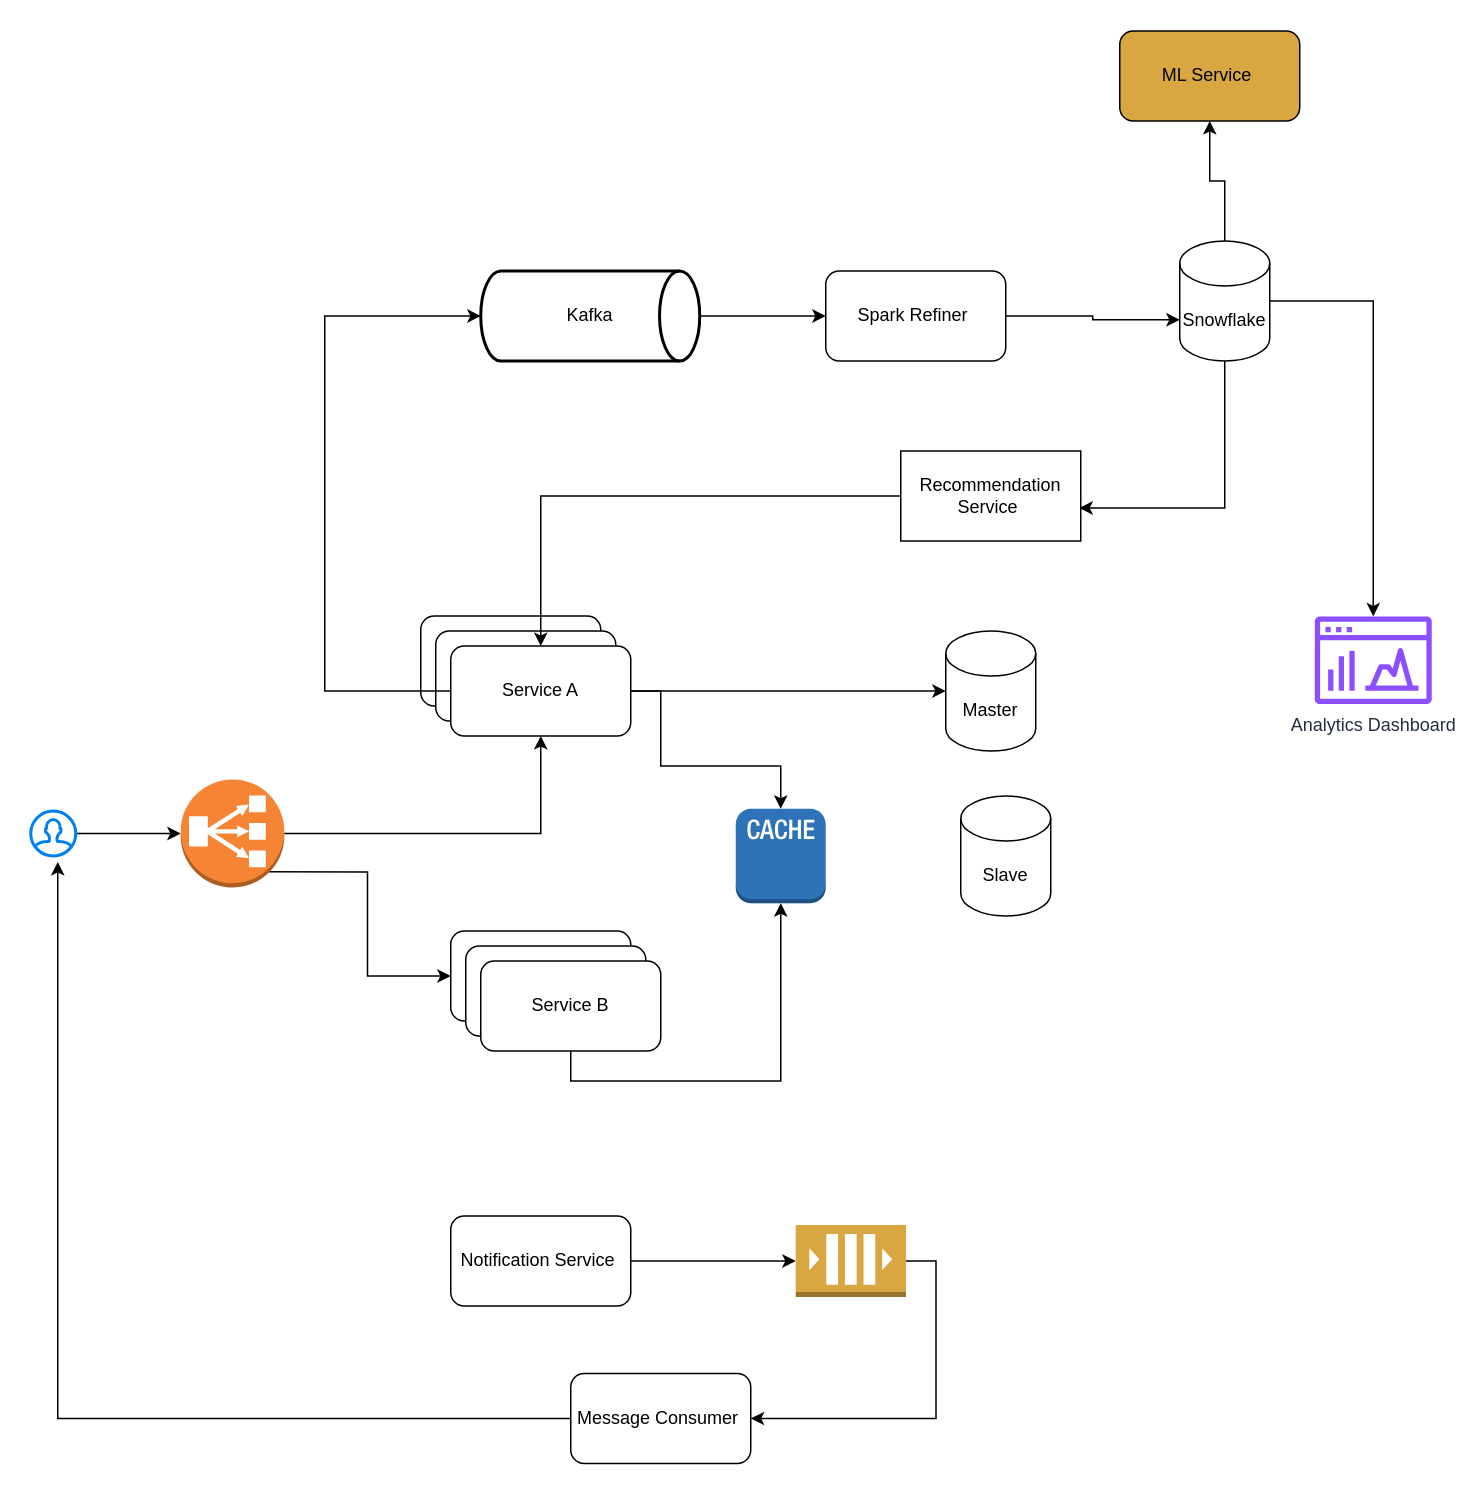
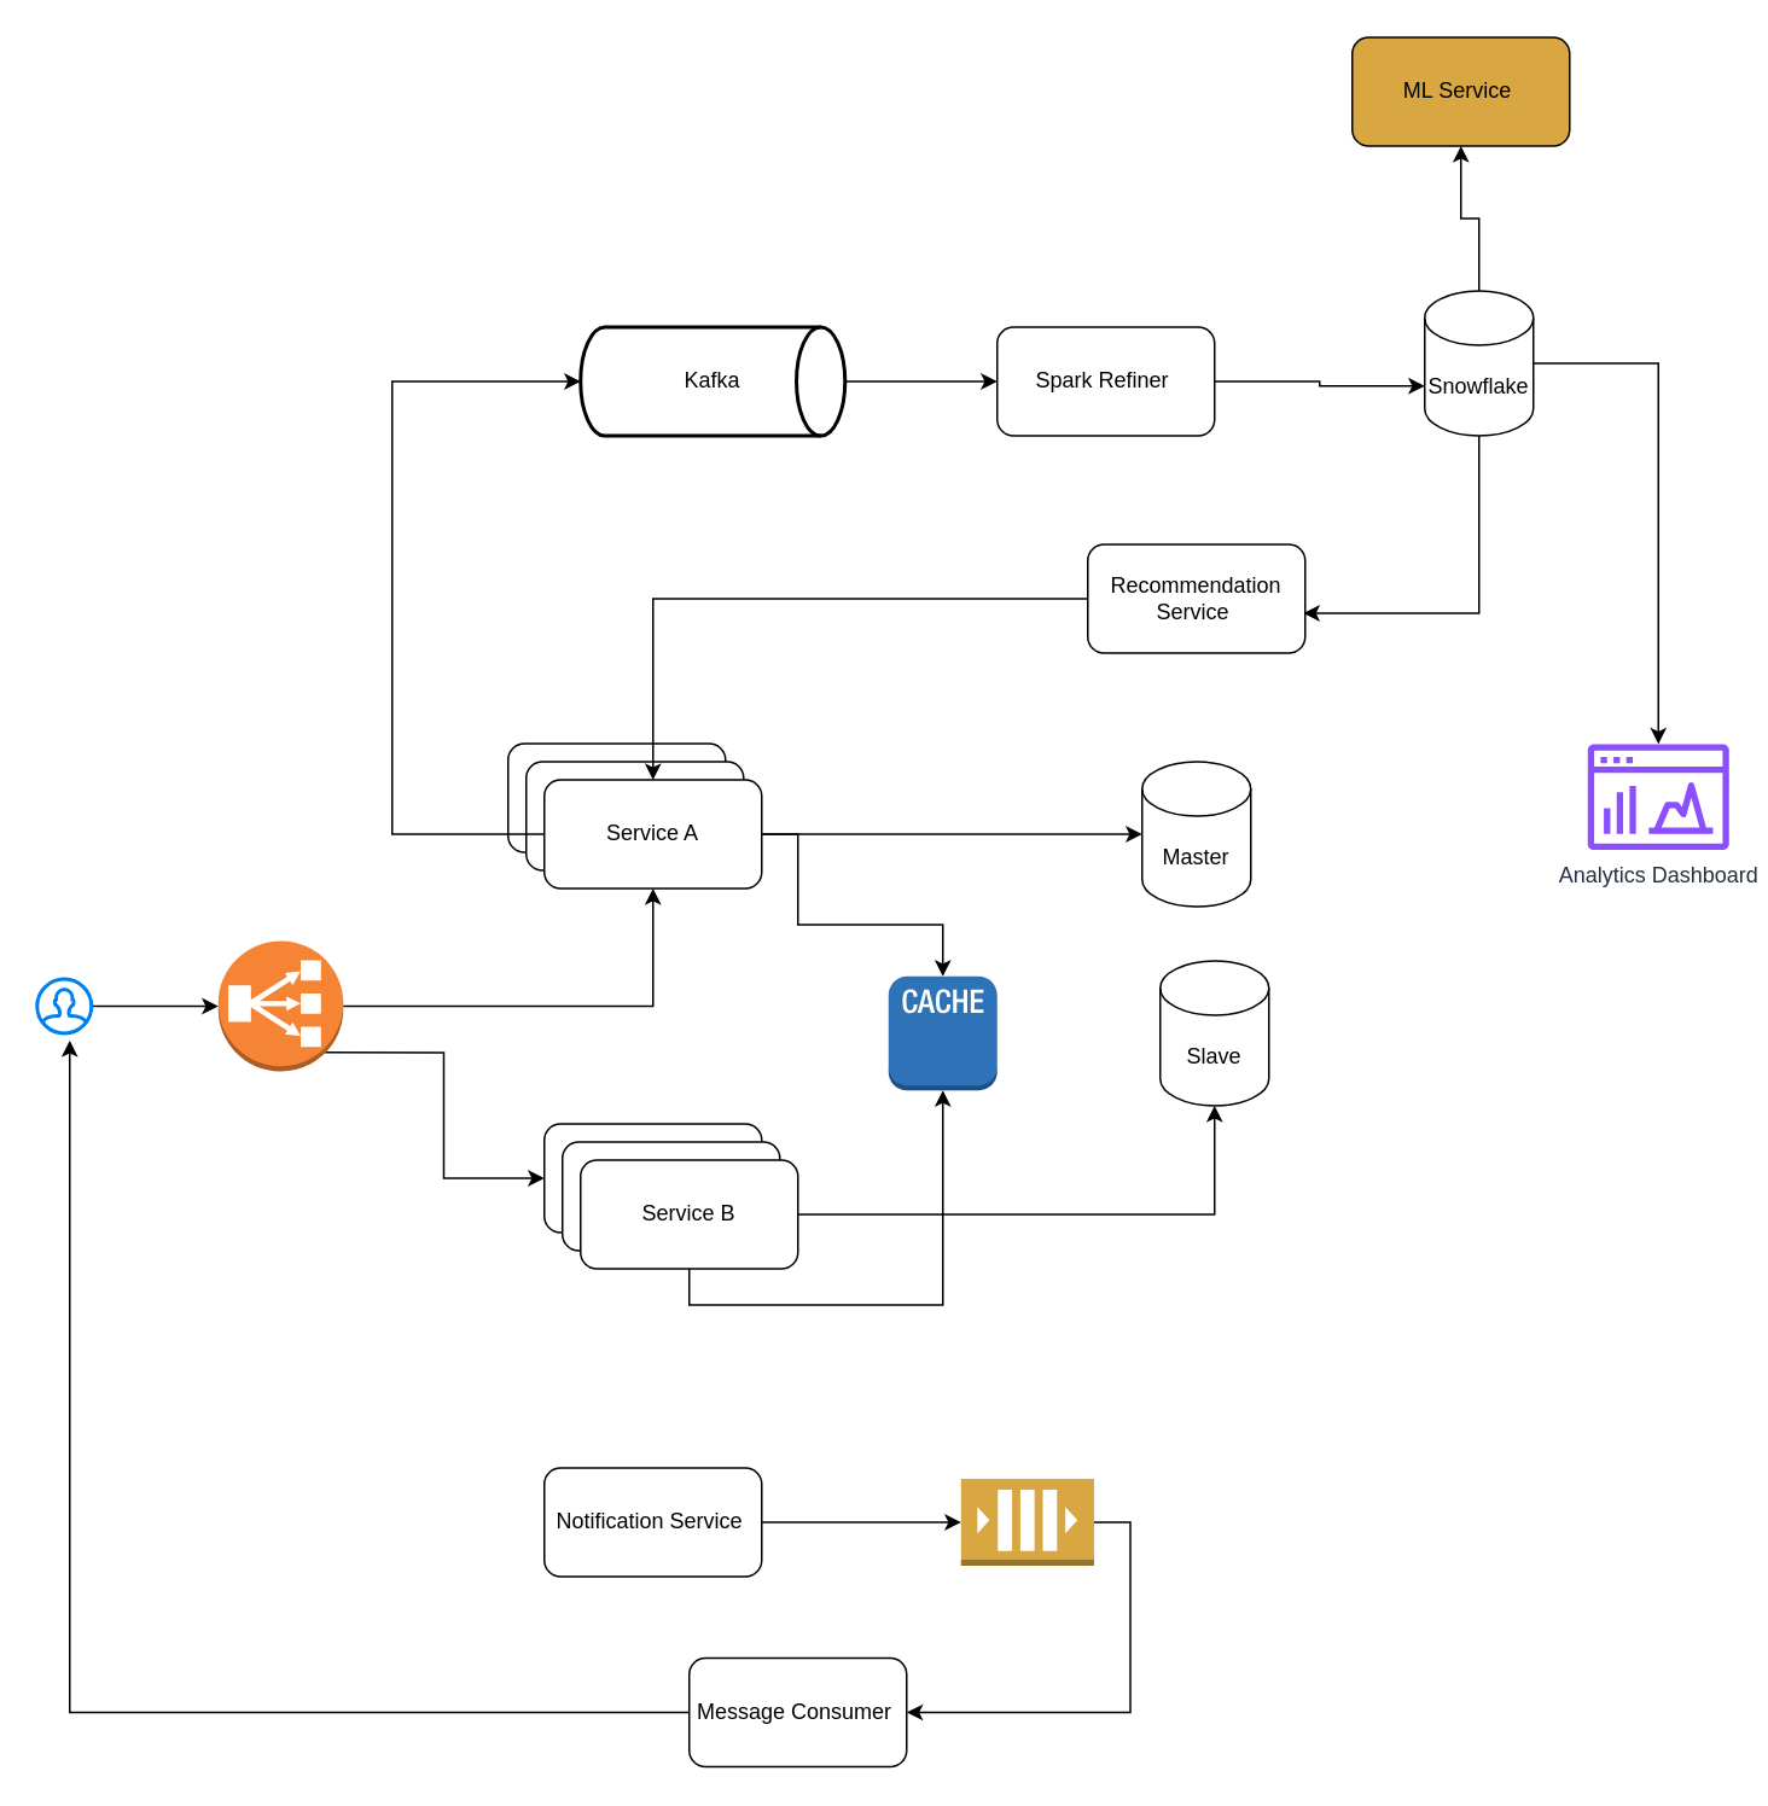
  <mxCell id="0" />
  <mxCell id="1" parent="0" />
  <mxCell id="2" value="" style="edgeStyle=orthogonalEdgeStyle;rounded=0;orthogonalLoop=1;jettySize=auto;html=1;" edge="1" parent="1" source="3" target="6"><mxGeometry relative="1" as="geometry" /></mxCell>
  <mxCell id="3" value="" style="html=1;verticalLabelPosition=bottom;align=center;labelBackgroundColor=#ffffff;verticalAlign=top;strokeWidth=2;strokeColor=#0080F0;shadow=0;dashed=0;shape=mxgraph.ios7.icons.user;" vertex="1" parent="1"><mxGeometry x="20" y="540" width="30" height="30" as="geometry" /></mxCell>
  <mxCell id="4" value="" style="edgeStyle=orthogonalEdgeStyle;rounded=0;orthogonalLoop=1;jettySize=auto;html=1;" edge="1" parent="1" source="6" target="13"><mxGeometry relative="1" as="geometry" /></mxCell>
  <mxCell id="5" style="edgeStyle=orthogonalEdgeStyle;rounded=0;orthogonalLoop=1;jettySize=auto;html=1;exitX=0.855;exitY=0.855;exitDx=0;exitDy=0;exitPerimeter=0;entryX=0;entryY=0.5;entryDx=0;entryDy=0;" edge="1" parent="1" source="6" target="14"><mxGeometry relative="1" as="geometry" /></mxCell>
  <mxCell id="6" value="" style="outlineConnect=0;dashed=0;verticalLabelPosition=bottom;verticalAlign=top;align=center;html=1;shape=mxgraph.aws3.classic_load_balancer;fillColor=#F58534;gradientColor=none;" vertex="1" parent="1"><mxGeometry x="120" y="519" width="69" height="72" as="geometry" /></mxCell>
  <mxCell id="7" value="Master" style="shape=cylinder3;whiteSpace=wrap;html=1;boundedLbl=1;backgroundOutline=1;size=15;" vertex="1" parent="1"><mxGeometry x="630" y="420" width="60" height="80" as="geometry" /></mxCell>
  <mxCell id="8" value="Service A" style="rounded=1;whiteSpace=wrap;html=1;" vertex="1" parent="1"><mxGeometry x="280" y="410" width="120" height="60" as="geometry" /></mxCell>
  <mxCell id="9" value="Service A" style="rounded=1;whiteSpace=wrap;html=1;" vertex="1" parent="1"><mxGeometry x="290" y="420" width="120" height="60" as="geometry" /></mxCell>
  <mxCell id="10" value="" style="edgeStyle=orthogonalEdgeStyle;rounded=0;orthogonalLoop=1;jettySize=auto;html=1;" edge="1" parent="1" source="13" target="7"><mxGeometry relative="1" as="geometry" /></mxCell>
  <mxCell id="11" style="edgeStyle=orthogonalEdgeStyle;rounded=0;orthogonalLoop=1;jettySize=auto;html=1;exitX=1;exitY=0.5;exitDx=0;exitDy=0;" edge="1" parent="1" source="13" target="20"><mxGeometry relative="1" as="geometry"><Array as="points"><mxPoint x="440" y="460" /><mxPoint x="440" y="510" /><mxPoint x="520" y="510" /></Array></mxGeometry></mxCell>
  <mxCell id="12" style="edgeStyle=orthogonalEdgeStyle;rounded=0;orthogonalLoop=1;jettySize=auto;html=1;exitX=0;exitY=0.5;exitDx=0;exitDy=0;entryX=0;entryY=0.5;entryDx=0;entryDy=0;entryPerimeter=0;" edge="1" parent="1" source="13" target="30"><mxGeometry relative="1" as="geometry"><Array as="points"><mxPoint x="216" y="460" /><mxPoint x="216" y="210" /></Array></mxGeometry></mxCell>
  <mxCell id="13" value="Service A" style="rounded=1;whiteSpace=wrap;html=1;" vertex="1" parent="1"><mxGeometry x="300" y="430" width="120" height="60" as="geometry" /></mxCell>
  <mxCell id="14" value="Service A" style="rounded=1;whiteSpace=wrap;html=1;" vertex="1" parent="1"><mxGeometry x="300" y="620" width="120" height="60" as="geometry" /></mxCell>
  <mxCell id="15" value="Service A" style="rounded=1;whiteSpace=wrap;html=1;" vertex="1" parent="1"><mxGeometry x="310" y="630" width="120" height="60" as="geometry" /></mxCell>
+ <mxCell id="16" style="edgeStyle=orthogonalEdgeStyle;rounded=0;orthogonalLoop=1;jettySize=auto;html=1;exitX=1;exitY=0.5;exitDx=0;exitDy=0;" edge="1" parent="1" source="18" target="19"><mxGeometry relative="1" as="geometry" /></mxCell>
  <mxCell id="17" style="edgeStyle=orthogonalEdgeStyle;rounded=0;orthogonalLoop=1;jettySize=auto;html=1;exitX=0.5;exitY=1;exitDx=0;exitDy=0;" edge="1" parent="1" source="18" target="20"><mxGeometry relative="1" as="geometry" /></mxCell>
  <mxCell id="18" value="Service B" style="rounded=1;whiteSpace=wrap;html=1;" vertex="1" parent="1"><mxGeometry x="320" y="640" width="120" height="60" as="geometry" /></mxCell>
  <mxCell id="19" value="Slave" style="shape=cylinder3;whiteSpace=wrap;html=1;boundedLbl=1;backgroundOutline=1;size=15;" vertex="1" parent="1"><mxGeometry x="640" y="530" width="60" height="80" as="geometry" /></mxCell>
  <mxCell id="20" value="" style="outlineConnect=0;dashed=0;verticalLabelPosition=bottom;verticalAlign=top;align=center;html=1;shape=mxgraph.aws3.cache_node;fillColor=#2E73B8;gradientColor=none;" vertex="1" parent="1"><mxGeometry x="490" y="538.5" width="60" height="63" as="geometry" /></mxCell>
  <mxCell id="21" style="edgeStyle=orthogonalEdgeStyle;rounded=0;orthogonalLoop=1;jettySize=auto;html=1;exitX=1;exitY=0.5;exitDx=0;exitDy=0;exitPerimeter=0;entryX=1;entryY=0.5;entryDx=0;entryDy=0;" edge="1" parent="1" source="22" target="26"><mxGeometry relative="1" as="geometry" /></mxCell>
  <mxCell id="22" value="" style="outlineConnect=0;dashed=0;verticalLabelPosition=bottom;verticalAlign=top;align=center;html=1;shape=mxgraph.aws3.queue;fillColor=#D9A741;gradientColor=none;" vertex="1" parent="1"><mxGeometry x="530" y="816" width="73.5" height="48" as="geometry" /></mxCell>
  <mxCell id="23" style="edgeStyle=orthogonalEdgeStyle;rounded=0;orthogonalLoop=1;jettySize=auto;html=1;exitX=1;exitY=0.5;exitDx=0;exitDy=0;" edge="1" parent="1" source="24" target="22"><mxGeometry relative="1" as="geometry" /></mxCell>
  <mxCell id="24" value="Notification Service&amp;nbsp;" style="rounded=1;whiteSpace=wrap;html=1;" vertex="1" parent="1"><mxGeometry x="300" y="810" width="120" height="60" as="geometry" /></mxCell>
  <mxCell id="25" style="edgeStyle=orthogonalEdgeStyle;rounded=0;orthogonalLoop=1;jettySize=auto;html=1;exitX=0;exitY=0.5;exitDx=0;exitDy=0;entryX=0.6;entryY=1.133;entryDx=0;entryDy=0;entryPerimeter=0;" edge="1" parent="1" source="26" target="3"><mxGeometry relative="1" as="geometry" /></mxCell>
  <mxCell id="26" value="Message Consumer&amp;nbsp;" style="rounded=1;whiteSpace=wrap;html=1;" vertex="1" parent="1"><mxGeometry x="380" y="915" width="120" height="60" as="geometry" /></mxCell>
  <mxCell id="27" style="edgeStyle=orthogonalEdgeStyle;rounded=0;orthogonalLoop=1;jettySize=auto;html=1;exitX=1;exitY=0.5;exitDx=0;exitDy=0;entryX=0;entryY=0;entryDx=0;entryDy=52.5;entryPerimeter=0;" edge="1" parent="1" source="28" target="34"><mxGeometry relative="1" as="geometry" /></mxCell>
  <mxCell id="28" value="Spark Refiner&amp;nbsp;" style="rounded=1;whiteSpace=wrap;html=1;" vertex="1" parent="1"><mxGeometry x="550" y="180" width="120" height="60" as="geometry" /></mxCell>
  <mxCell id="29" style="edgeStyle=orthogonalEdgeStyle;rounded=0;orthogonalLoop=1;jettySize=auto;html=1;exitX=1;exitY=0.5;exitDx=0;exitDy=0;exitPerimeter=0;entryX=0;entryY=0.5;entryDx=0;entryDy=0;" edge="1" parent="1" source="30" target="28"><mxGeometry relative="1" as="geometry" /></mxCell>
  <mxCell id="30" value="Kafka" style="strokeWidth=2;html=1;shape=mxgraph.flowchart.direct_data;whiteSpace=wrap;" vertex="1" parent="1"><mxGeometry x="320" y="180" width="146" height="60" as="geometry" /></mxCell>
  <mxCell id="31" style="edgeStyle=orthogonalEdgeStyle;rounded=0;orthogonalLoop=1;jettySize=auto;html=1;exitX=0.5;exitY=0;exitDx=0;exitDy=0;exitPerimeter=0;" edge="1" parent="1" source="34" target="36"><mxGeometry relative="1" as="geometry" /></mxCell>
  <mxCell id="32" style="edgeStyle=orthogonalEdgeStyle;rounded=0;orthogonalLoop=1;jettySize=auto;html=1;exitX=1;exitY=0.5;exitDx=0;exitDy=0;exitPerimeter=0;" edge="1" parent="1" source="34" target="35"><mxGeometry relative="1" as="geometry"><mxPoint x="946" y="310" as="targetPoint" /></mxGeometry></mxCell>
  <mxCell id="33" style="edgeStyle=orthogonalEdgeStyle;rounded=0;orthogonalLoop=1;jettySize=auto;html=1;exitX=0.5;exitY=1;exitDx=0;exitDy=0;exitPerimeter=0;entryX=0.992;entryY=0.633;entryDx=0;entryDy=0;entryPerimeter=0;" edge="1" parent="1" source="34" target="38"><mxGeometry relative="1" as="geometry" /></mxCell>
  <mxCell id="34" value="Snowflake" style="shape=cylinder3;whiteSpace=wrap;html=1;boundedLbl=1;backgroundOutline=1;size=15;" vertex="1" parent="1"><mxGeometry x="786" y="160" width="60" height="80" as="geometry" /></mxCell>
  <mxCell id="35" value="Analytics Dashboard" style="sketch=0;outlineConnect=0;fontColor=#232F3E;gradientColor=none;fillColor=#8C4FFF;strokeColor=none;dashed=0;verticalLabelPosition=bottom;verticalAlign=top;align=center;html=1;fontSize=12;fontStyle=0;aspect=fixed;pointerEvents=1;shape=mxgraph.aws4.opensearch_dashboards;" vertex="1" parent="1"><mxGeometry x="876" y="410" width="78" height="59" as="geometry" /></mxCell>
  <mxCell id="36" value="ML Service&amp;nbsp;" style="rounded=1;whiteSpace=wrap;html=1;fillColor=#d9a741;" vertex="1" parent="1"><mxGeometry x="746" y="20" width="120" height="60" as="geometry" /></mxCell>
  <mxCell id="37" style="edgeStyle=orthogonalEdgeStyle;rounded=0;orthogonalLoop=1;jettySize=auto;html=1;exitX=0;exitY=0.5;exitDx=0;exitDy=0;" edge="1" parent="1" source="38" target="13"><mxGeometry relative="1" as="geometry" /></mxCell>
- <mxCell id="38" value="Recommendation Service&amp;nbsp;" style="whiteSpace=wrap;html=1;rounded=0;" vertex="1" parent="1"><mxGeometry x="600" y="300" width="120" height="60" as="geometry" /></mxCell>
+ <mxCell id="38" value="Recommendation Service&amp;nbsp;" style="rounded=1;whiteSpace=wrap;html=1;" vertex="1" parent="1"><mxGeometry x="600" y="300" width="120" height="60" as="geometry" /></mxCell>
